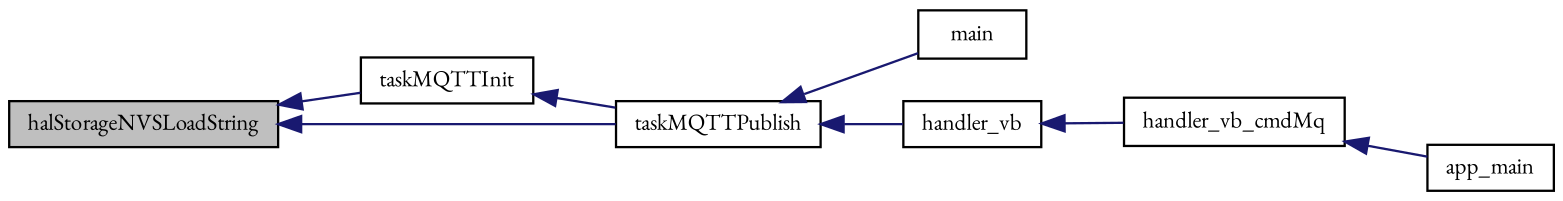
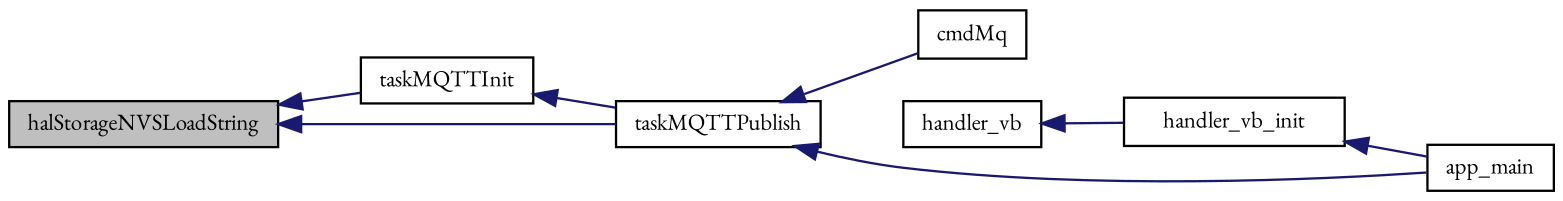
  digraph {
    fontname="EB Garamond"
    rankdir=LR
    node [color=black fillcolor=white fontname="EB Garamond" fontsize=10 shape=record style=filled]
    edge [color=midnightblue dir=back fontname="EB Garamond" fontsize=10 labelfontname=Helvetica labelfontsize=10 style=solid]
    n1 [fillcolor=grey75 fontcolor=black height=0.2 label=halStorageNVSLoadString width=0.4]
    n2 [height=0.2 label=taskMQTTInit width=0.4]
    n3 [height=0.2 label=taskMQTTPublish width=0.4]
-   n4 [height=0.2 label=main width=0.4]
+   n4 [height=0.2 label=cmdMq width=0.4]
    n5 [height=0.2 label=handler_vb width=0.4]
-   n6 [height=0.2 label=handler_vb_cmdMq width=0.4]
+   n6 [height=0.2 label=handler_vb_init width=0.4]
    n7 [height=0.2 label=app_main width=0.4]
    n1 -> n2
    n1 -> n3
    n2 -> n3
    n3 -> n4
-   n3 -> n5
+   n3 -> n7
    n5 -> n6
    n6 -> n7
  }
